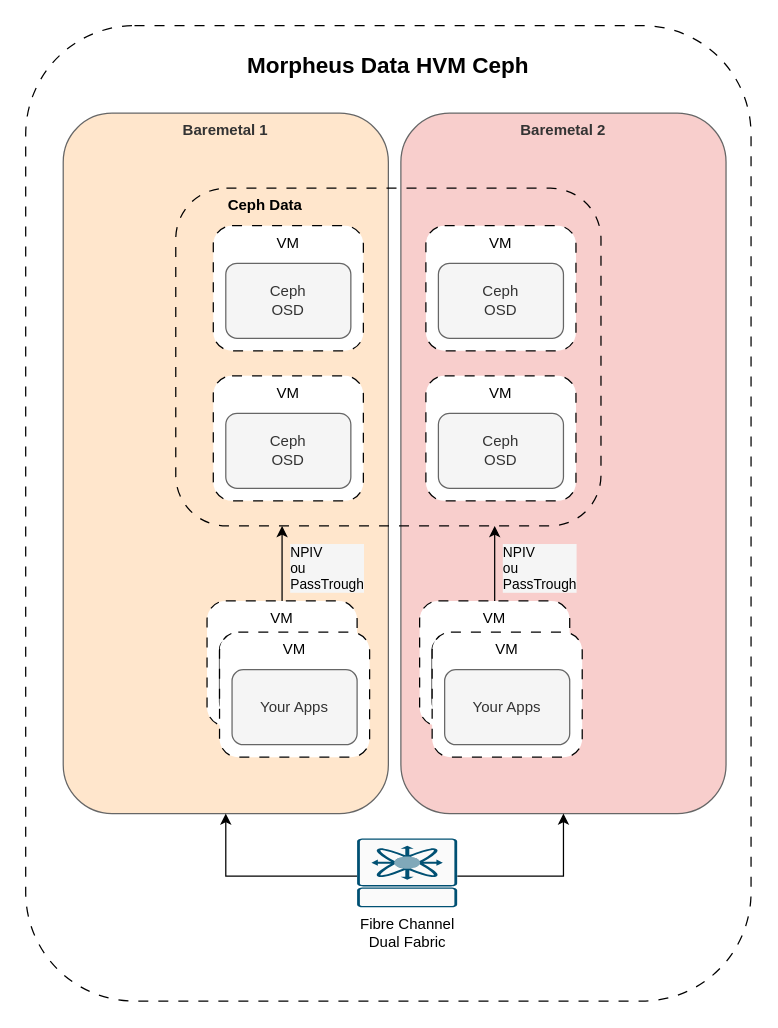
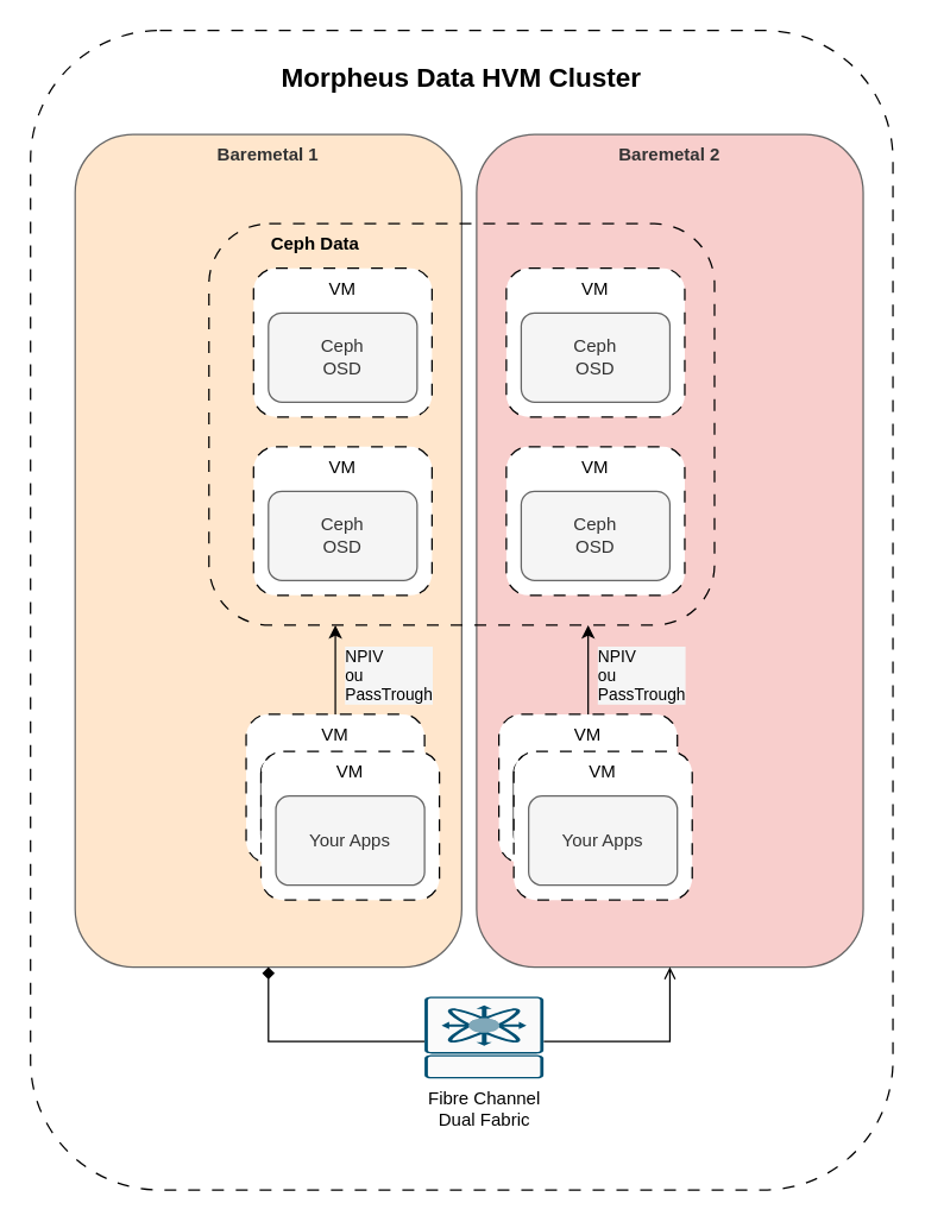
  <mxCell id="0" />
  <mxCell id="1" parent="0" />
- <mxCell id="2" value="&lt;h2&gt;Morpheus Data HVM Ceph&lt;/h2&gt;" style="rounded=1;whiteSpace=wrap;html=1;imageVerticalAlign=top;verticalAlign=top;dashed=1;dashPattern=8 8;" parent="1" vertex="1"><mxGeometry x="20" y="20" width="580" height="780" as="geometry" /></mxCell>
+ <mxCell id="2" value="&lt;h2&gt;Morpheus Data HVM Cluster&lt;/h2&gt;" style="rounded=1;whiteSpace=wrap;html=1;imageVerticalAlign=top;verticalAlign=top;dashed=1;dashPattern=8 8;" parent="1" vertex="1"><mxGeometry x="20" y="20" width="580" height="780" as="geometry" /></mxCell>
  <mxCell id="3" value="Baremetal 2" style="rounded=1;whiteSpace=wrap;html=1;verticalAlign=top;fillColor=#f8cecc;fontColor=#333333;strokeColor=#666666;fontStyle=1;" parent="1" vertex="1"><mxGeometry x="320" y="90" width="260" height="560" as="geometry" /></mxCell>
  <mxCell id="4" value="Baremetal 1" style="rounded=1;whiteSpace=wrap;html=1;verticalAlign=top;fillColor=#ffe6cc;fontColor=#333333;strokeColor=#666666;fontStyle=1;" parent="1" vertex="1"><mxGeometry x="50" y="90" width="260" height="560" as="geometry" /></mxCell>
  <mxCell id="5" value="" style="group" parent="1" vertex="1" connectable="0"><mxGeometry x="170" y="180" width="120" height="100" as="geometry" /></mxCell>
  <mxCell id="6" value="VM" style="rounded=1;whiteSpace=wrap;html=1;verticalAlign=top;dashed=1;dashPattern=8 8;" parent="5" vertex="1"><mxGeometry width="120" height="100" as="geometry" /></mxCell>
  <mxCell id="7" value="Ceph&lt;br&gt;OSD" style="rounded=1;whiteSpace=wrap;html=1;fillColor=#f5f5f5;fontColor=#333333;strokeColor=#666666;" parent="5" vertex="1"><mxGeometry x="10" y="30" width="100" height="60" as="geometry" /></mxCell>
  <mxCell id="8" value="" style="group;dashed=1;dashPattern=8 8;" parent="1" vertex="1" connectable="0"><mxGeometry x="170" y="300" width="120" height="100" as="geometry" /></mxCell>
  <mxCell id="9" value="VM" style="rounded=1;whiteSpace=wrap;html=1;verticalAlign=top;dashed=1;dashPattern=8 8;" parent="8" vertex="1"><mxGeometry width="120" height="100" as="geometry" /></mxCell>
  <mxCell id="10" value="Ceph&lt;br&gt;OSD" style="rounded=1;whiteSpace=wrap;html=1;fillColor=#f5f5f5;fontColor=#333333;strokeColor=#666666;" parent="8" vertex="1"><mxGeometry x="10" y="30" width="100" height="60" as="geometry" /></mxCell>
  <mxCell id="11" value="" style="group;dashed=1;dashPattern=8 8;" parent="1" vertex="1" connectable="0"><mxGeometry x="340" y="180" width="120" height="100" as="geometry" /></mxCell>
  <mxCell id="12" value="VM" style="rounded=1;whiteSpace=wrap;html=1;verticalAlign=top;dashed=1;dashPattern=8 8;" parent="11" vertex="1"><mxGeometry width="120" height="100" as="geometry" /></mxCell>
  <mxCell id="13" value="Ceph&lt;br&gt;OSD" style="rounded=1;whiteSpace=wrap;html=1;fillColor=#f5f5f5;fontColor=#333333;strokeColor=#666666;" parent="11" vertex="1"><mxGeometry x="10" y="30" width="100" height="60" as="geometry" /></mxCell>
  <mxCell id="14" value="" style="group;dashed=1;dashPattern=8 8;" parent="1" vertex="1" connectable="0"><mxGeometry x="165" y="480" width="130" height="115" as="geometry" /></mxCell>
  <mxCell id="15" value="VM" style="rounded=1;whiteSpace=wrap;html=1;verticalAlign=top;dashed=1;dashPattern=8 8;" parent="14" vertex="1"><mxGeometry width="120" height="100" as="geometry" /></mxCell>
  <mxCell id="16" value="Your Apps" style="rounded=1;whiteSpace=wrap;html=1;" parent="14" vertex="1"><mxGeometry x="10" y="30" width="100" height="60" as="geometry" /></mxCell>
  <mxCell id="17" value="" style="group;dashed=1;dashPattern=8 8;" parent="14" vertex="1" connectable="0"><mxGeometry x="10" y="25" width="120" height="100" as="geometry" /></mxCell>
  <mxCell id="18" value="VM" style="rounded=1;whiteSpace=wrap;html=1;verticalAlign=top;dashed=1;dashPattern=8 8;" parent="17" vertex="1"><mxGeometry width="120" height="100" as="geometry" /></mxCell>
  <mxCell id="19" value="Your Apps" style="rounded=1;whiteSpace=wrap;html=1;fillColor=#f5f5f5;fontColor=#333333;strokeColor=#666666;" parent="17" vertex="1"><mxGeometry x="10" y="30" width="100" height="60" as="geometry" /></mxCell>
  <mxCell id="20" value="" style="group;dashed=1;dashPattern=8 8;" parent="1" vertex="1" connectable="0"><mxGeometry x="335" y="480" width="130" height="115" as="geometry" /></mxCell>
  <mxCell id="21" value="VM" style="rounded=1;whiteSpace=wrap;html=1;verticalAlign=top;dashed=1;dashPattern=8 8;" parent="20" vertex="1"><mxGeometry width="120" height="100" as="geometry" /></mxCell>
  <mxCell id="22" value="Your Apps" style="rounded=1;whiteSpace=wrap;html=1;" parent="20" vertex="1"><mxGeometry x="10" y="30" width="100" height="60" as="geometry" /></mxCell>
  <mxCell id="23" value="" style="group;dashed=1;dashPattern=8 8;" parent="20" vertex="1" connectable="0"><mxGeometry x="10" y="25" width="120" height="100" as="geometry" /></mxCell>
  <mxCell id="24" value="VM" style="rounded=1;whiteSpace=wrap;html=1;verticalAlign=top;dashed=1;dashPattern=8 8;" parent="23" vertex="1"><mxGeometry width="120" height="100" as="geometry" /></mxCell>
  <mxCell id="25" value="Your Apps" style="rounded=1;whiteSpace=wrap;html=1;fillColor=#f5f5f5;fontColor=#333333;strokeColor=#666666;" parent="23" vertex="1"><mxGeometry x="10" y="30" width="100" height="60" as="geometry" /></mxCell>
- <mxCell id="26" style="edgeStyle=orthogonalEdgeStyle;rounded=0;orthogonalLoop=1;jettySize=auto;html=1;" parent="1" source="28" target="3" edge="1"><mxGeometry relative="1" as="geometry"><Array as="points"><mxPoint x="450" y="700" /></Array></mxGeometry></mxCell>
- <mxCell id="27" style="edgeStyle=orthogonalEdgeStyle;rounded=0;orthogonalLoop=1;jettySize=auto;html=1;entryX=0.5;entryY=1;entryDx=0;entryDy=0;" parent="1" source="28" target="4" edge="1"><mxGeometry relative="1" as="geometry"><Array as="points"><mxPoint x="180" y="700" /></Array></mxGeometry></mxCell>
+ <mxCell id="26" style="edgeStyle=orthogonalEdgeStyle;rounded=0;orthogonalLoop=1;jettySize=auto;html=1;endArrow=open;" parent="1" source="28" target="3" edge="1"><mxGeometry relative="1" as="geometry"><Array as="points"><mxPoint x="450" y="700" /></Array></mxGeometry></mxCell>
+ <mxCell id="27" style="edgeStyle=orthogonalEdgeStyle;rounded=0;orthogonalLoop=1;jettySize=auto;html=1;entryX=0.5;entryY=1;entryDx=0;entryDy=0;endArrow=diamond;" parent="1" source="28" target="4" edge="1"><mxGeometry relative="1" as="geometry"><Array as="points"><mxPoint x="180" y="700" /></Array></mxGeometry></mxCell>
  <mxCell id="28" value="Fibre Channel&lt;br&gt;Dual Fabric" style="sketch=0;points=[[0.015,0.015,0],[0.985,0.015,0],[0.985,0.985,0],[0.015,0.985,0],[0.25,0,0],[0.5,0,0],[0.75,0,0],[1,0.25,0],[1,0.5,0],[1,0.75,0],[0.75,1,0],[0.5,1,0],[0.25,1,0],[0,0.75,0],[0,0.5,0],[0,0.25,0]];verticalLabelPosition=bottom;html=1;verticalAlign=top;aspect=fixed;align=center;pointerEvents=1;shape=mxgraph.cisco19.rect;prIcon=fibre_channel_director_mds_9000;fillColor=#FAFAFA;strokeColor=#005073;" parent="1" vertex="1"><mxGeometry x="285" y="670" width="80" height="55" as="geometry" /></mxCell>
  <mxCell id="29" style="edgeStyle=orthogonalEdgeStyle;rounded=0;orthogonalLoop=1;jettySize=auto;html=1;exitX=0.5;exitY=0;exitDx=0;exitDy=0;entryX=0.75;entryY=1;entryDx=0;entryDy=0;" parent="1" source="21" target="34" edge="1"><mxGeometry relative="1" as="geometry" /></mxCell>
  <mxCell id="30" style="edgeStyle=orthogonalEdgeStyle;rounded=0;orthogonalLoop=1;jettySize=auto;html=1;exitX=0.5;exitY=0;exitDx=0;exitDy=0;entryX=0.25;entryY=1;entryDx=0;entryDy=0;" parent="1" source="15" target="34" edge="1"><mxGeometry relative="1" as="geometry" /></mxCell>
  <mxCell id="31" value="" style="group;dashed=1;dashPattern=8 8;" parent="1" vertex="1" connectable="0"><mxGeometry x="340" y="300" width="120" height="100" as="geometry" /></mxCell>
  <mxCell id="32" value="VM" style="rounded=1;whiteSpace=wrap;html=1;verticalAlign=top;dashed=1;dashPattern=8 8;" parent="31" vertex="1"><mxGeometry width="120" height="100" as="geometry" /></mxCell>
  <mxCell id="33" value="Ceph&lt;br&gt;OSD" style="rounded=1;whiteSpace=wrap;html=1;fillColor=#f5f5f5;fontColor=#333333;strokeColor=#666666;" parent="31" vertex="1"><mxGeometry x="10" y="30" width="100" height="60" as="geometry" /></mxCell>
  <mxCell id="34" value="&amp;nbsp; &amp;nbsp; &amp;nbsp; &amp;nbsp; &amp;nbsp; &amp;nbsp; Ceph Data" style="rounded=1;whiteSpace=wrap;html=1;gradientColor=none;fillColor=none;verticalAlign=top;fontStyle=1;align=left;dashed=1;dashPattern=8 8;" parent="1" vertex="1"><mxGeometry x="140" y="150" width="340" height="270" as="geometry" /></mxCell>
  <mxCell id="35" value="NPIV&lt;div&gt;ou&lt;/div&gt;&lt;div&gt;PassTrough&lt;/div&gt;" style="edgeLabel;html=1;align=left;verticalAlign=middle;resizable=0;points=[];labelBackgroundColor=light-dark(#f5f5f5, #3e3e3e);" parent="1" vertex="1" connectable="0"><mxGeometry x="400" y="453" as="geometry" /></mxCell>
  <mxCell id="36" value="NPIV&lt;div&gt;ou&lt;/div&gt;&lt;div&gt;PassTrough&lt;/div&gt;" style="edgeLabel;html=1;align=left;verticalAlign=middle;resizable=0;points=[];labelBackgroundColor=light-dark(#f5f5f5, #3e3e3e);" parent="1" vertex="1" connectable="0"><mxGeometry x="230" y="453" as="geometry" /></mxCell>
